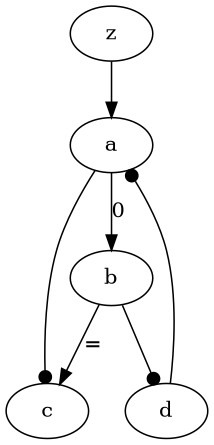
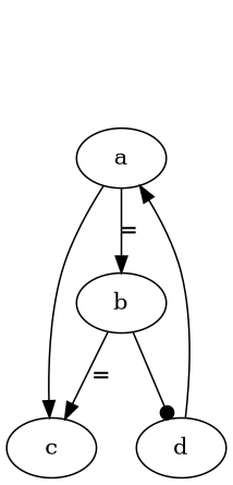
  digraph {
    edge [arrowhead=normal]
    a
    b
    c
    d
-   z
-   a -> b [label=0]
-   a -> c [arrowhead=dot]
+   a -> b [label="="]
+   a -> c
    b -> c [label="="]
    b -> d [arrowhead=dot]
-   d -> a [arrowhead=dot]
-   z -> a
+   d -> a
  }
